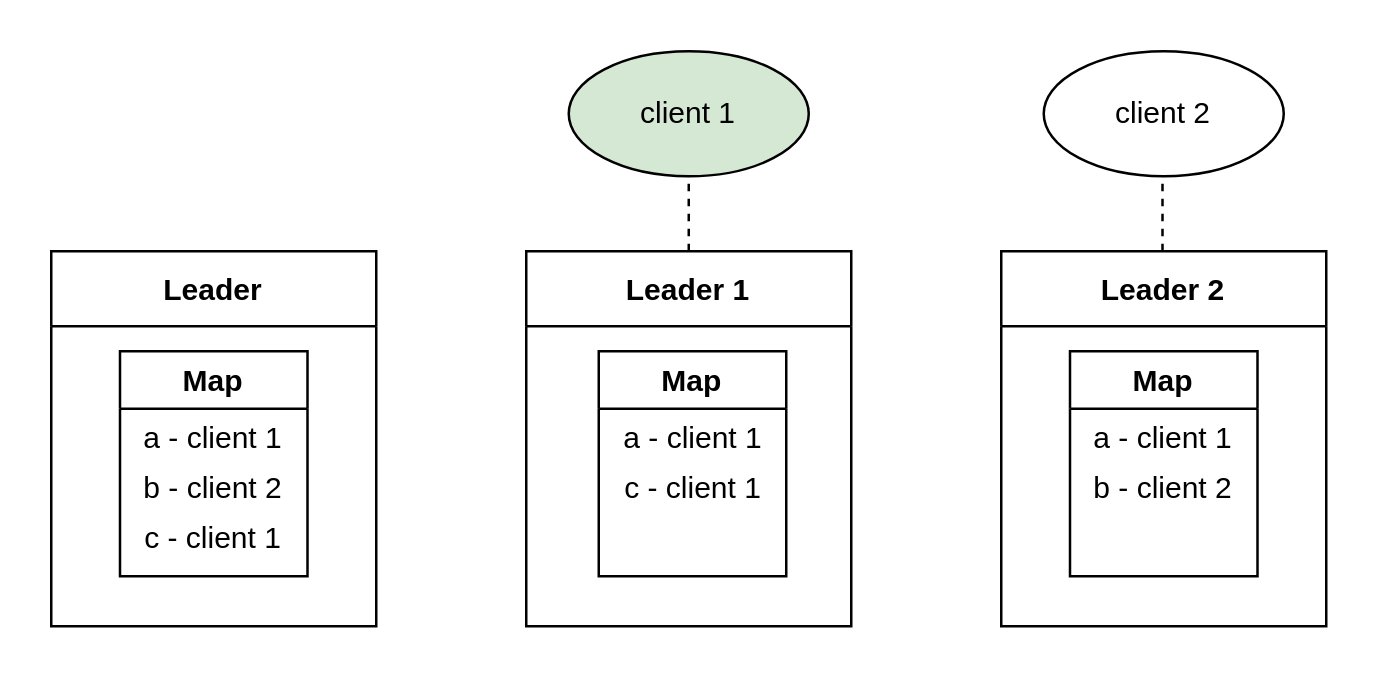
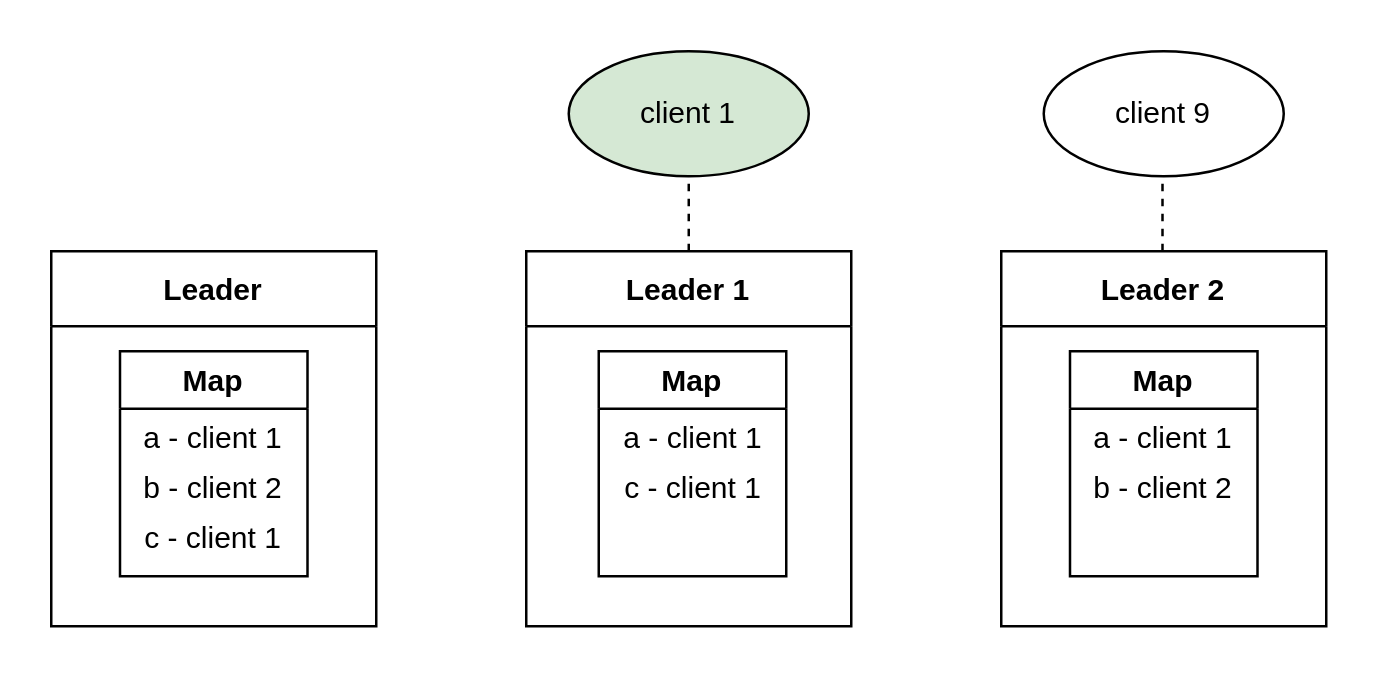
  <mxCell id="0" />
  <mxCell id="1" parent="0" />
  <mxCell id="2" value="Leader" style="swimlane;startSize=30;" vertex="1" parent="1"><mxGeometry x="20" y="100" width="130" height="150" as="geometry"><mxRectangle x="120" y="200" width="80" height="30" as="alternateBounds" /></mxGeometry></mxCell>
  <mxCell id="3" value="Map" style="swimlane;" vertex="1" parent="2"><mxGeometry x="27.5" y="40" width="75" height="90" as="geometry" /></mxCell>
  <mxCell id="4" value="a - client 1" style="text;html=1;strokeColor=none;fillColor=none;align=center;verticalAlign=middle;whiteSpace=wrap;rounded=0;" vertex="1" parent="3"><mxGeometry x="7.5" y="20" width="60" height="30" as="geometry" /></mxCell>
  <mxCell id="5" value="b - client 2" style="text;html=1;strokeColor=none;fillColor=none;align=center;verticalAlign=middle;whiteSpace=wrap;rounded=0;" vertex="1" parent="3"><mxGeometry x="7.5" y="40" width="60" height="30" as="geometry" /></mxCell>
  <mxCell id="6" value="c - client 1" style="text;html=1;strokeColor=none;fillColor=none;align=center;verticalAlign=middle;whiteSpace=wrap;rounded=0;" vertex="1" parent="3"><mxGeometry x="7.5" y="60" width="60" height="30" as="geometry" /></mxCell>
  <mxCell id="7" value="Leader 1" style="swimlane;startSize=30;" vertex="1" parent="1"><mxGeometry x="210" y="100" width="130" height="150" as="geometry"><mxRectangle x="120" y="200" width="80" height="30" as="alternateBounds" /></mxGeometry></mxCell>
  <mxCell id="8" value="Map" style="swimlane;" vertex="1" parent="7"><mxGeometry x="29" y="40" width="75" height="90" as="geometry" /></mxCell>
  <mxCell id="9" value="a - client 1" style="text;html=1;strokeColor=none;fillColor=none;align=center;verticalAlign=middle;whiteSpace=wrap;rounded=0;" vertex="1" parent="8"><mxGeometry x="7.5" y="20" width="60" height="30" as="geometry" /></mxCell>
  <mxCell id="10" value="c - client 1" style="text;html=1;strokeColor=none;fillColor=none;align=center;verticalAlign=middle;whiteSpace=wrap;rounded=0;" vertex="1" parent="8"><mxGeometry x="7.5" y="40" width="60" height="30" as="geometry" /></mxCell>
  <mxCell id="11" value="Leader 2" style="swimlane;startSize=30;" vertex="1" parent="1"><mxGeometry x="400" y="100" width="130" height="150" as="geometry"><mxRectangle x="120" y="200" width="80" height="30" as="alternateBounds" /></mxGeometry></mxCell>
  <mxCell id="12" value="Map" style="swimlane;" vertex="1" parent="11"><mxGeometry x="27.5" y="40" width="75" height="90" as="geometry" /></mxCell>
  <mxCell id="13" value="a - client 1" style="text;html=1;strokeColor=none;fillColor=none;align=center;verticalAlign=middle;whiteSpace=wrap;rounded=0;" vertex="1" parent="12"><mxGeometry x="7.5" y="20" width="60" height="30" as="geometry" /></mxCell>
  <mxCell id="14" value="b - client 2" style="text;html=1;strokeColor=none;fillColor=none;align=center;verticalAlign=middle;whiteSpace=wrap;rounded=0;" vertex="1" parent="12"><mxGeometry x="7.5" y="40" width="60" height="30" as="geometry" /></mxCell>
  <mxCell id="15" value="client 1" style="ellipse;whiteSpace=wrap;html=1;fillColor=#d5e8d4;" vertex="1" parent="1"><mxGeometry x="227" y="20" width="96" height="50" as="geometry" /></mxCell>
- <mxCell id="16" value="client 2" style="ellipse;whiteSpace=wrap;html=1;" vertex="1" parent="1"><mxGeometry x="417" y="20" width="96" height="50" as="geometry" /></mxCell>
+ <mxCell id="16" value="client 9" style="ellipse;whiteSpace=wrap;html=1;" vertex="1" parent="1"><mxGeometry x="417" y="20" width="96" height="50" as="geometry" /></mxCell>
  <mxCell id="17" value="" style="endArrow=none;dashed=1;html=1;rounded=0;entryX=0.5;entryY=1;entryDx=0;entryDy=0;" edge="1" parent="1" target="15"><mxGeometry width="50" height="50" relative="1" as="geometry"><mxPoint x="275" y="100" as="sourcePoint" /><mxPoint x="340" y="200" as="targetPoint" /></mxGeometry></mxCell>
  <mxCell id="18" value="" style="endArrow=none;dashed=1;html=1;rounded=0;entryX=0.5;entryY=1;entryDx=0;entryDy=0;" edge="1" parent="1"><mxGeometry width="50" height="50" relative="1" as="geometry"><mxPoint x="464.5" y="100" as="sourcePoint" /><mxPoint x="464.5" y="70" as="targetPoint" /></mxGeometry></mxCell>
